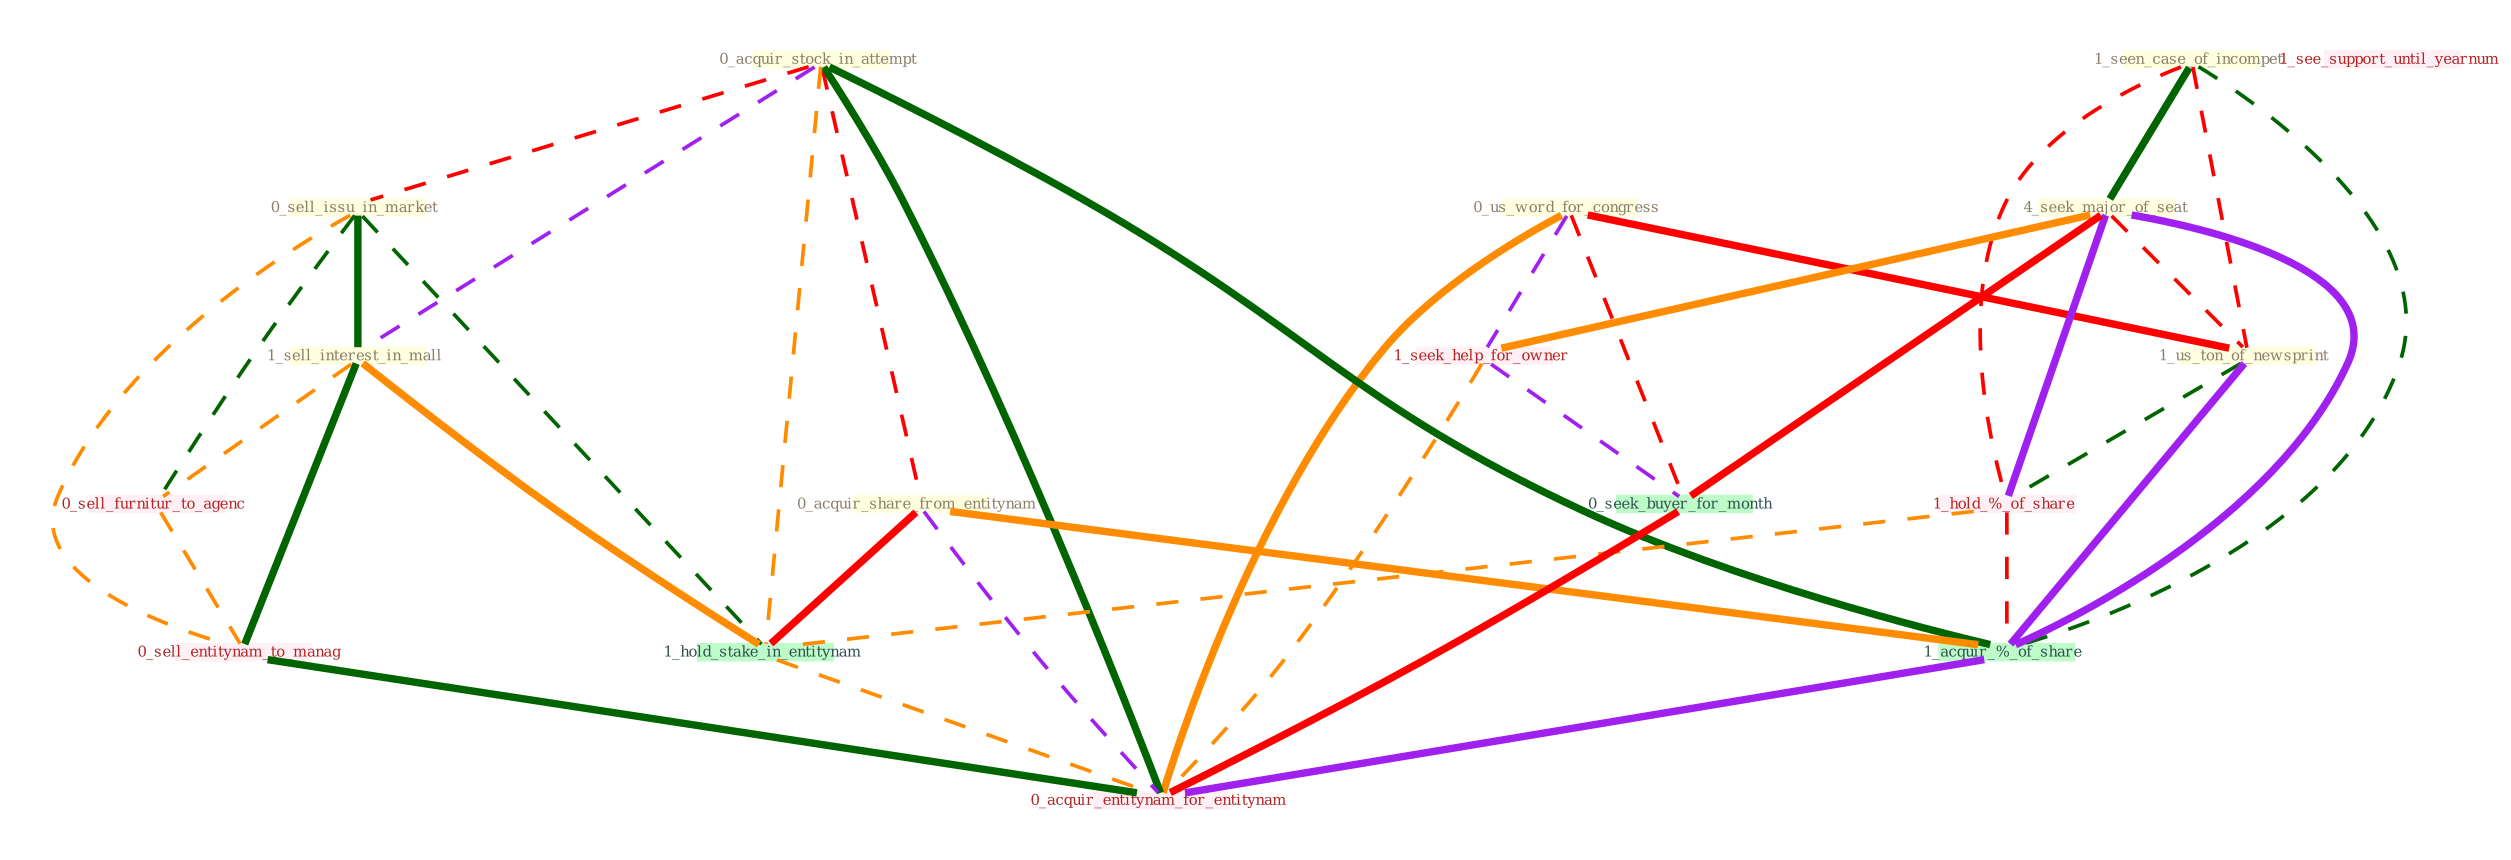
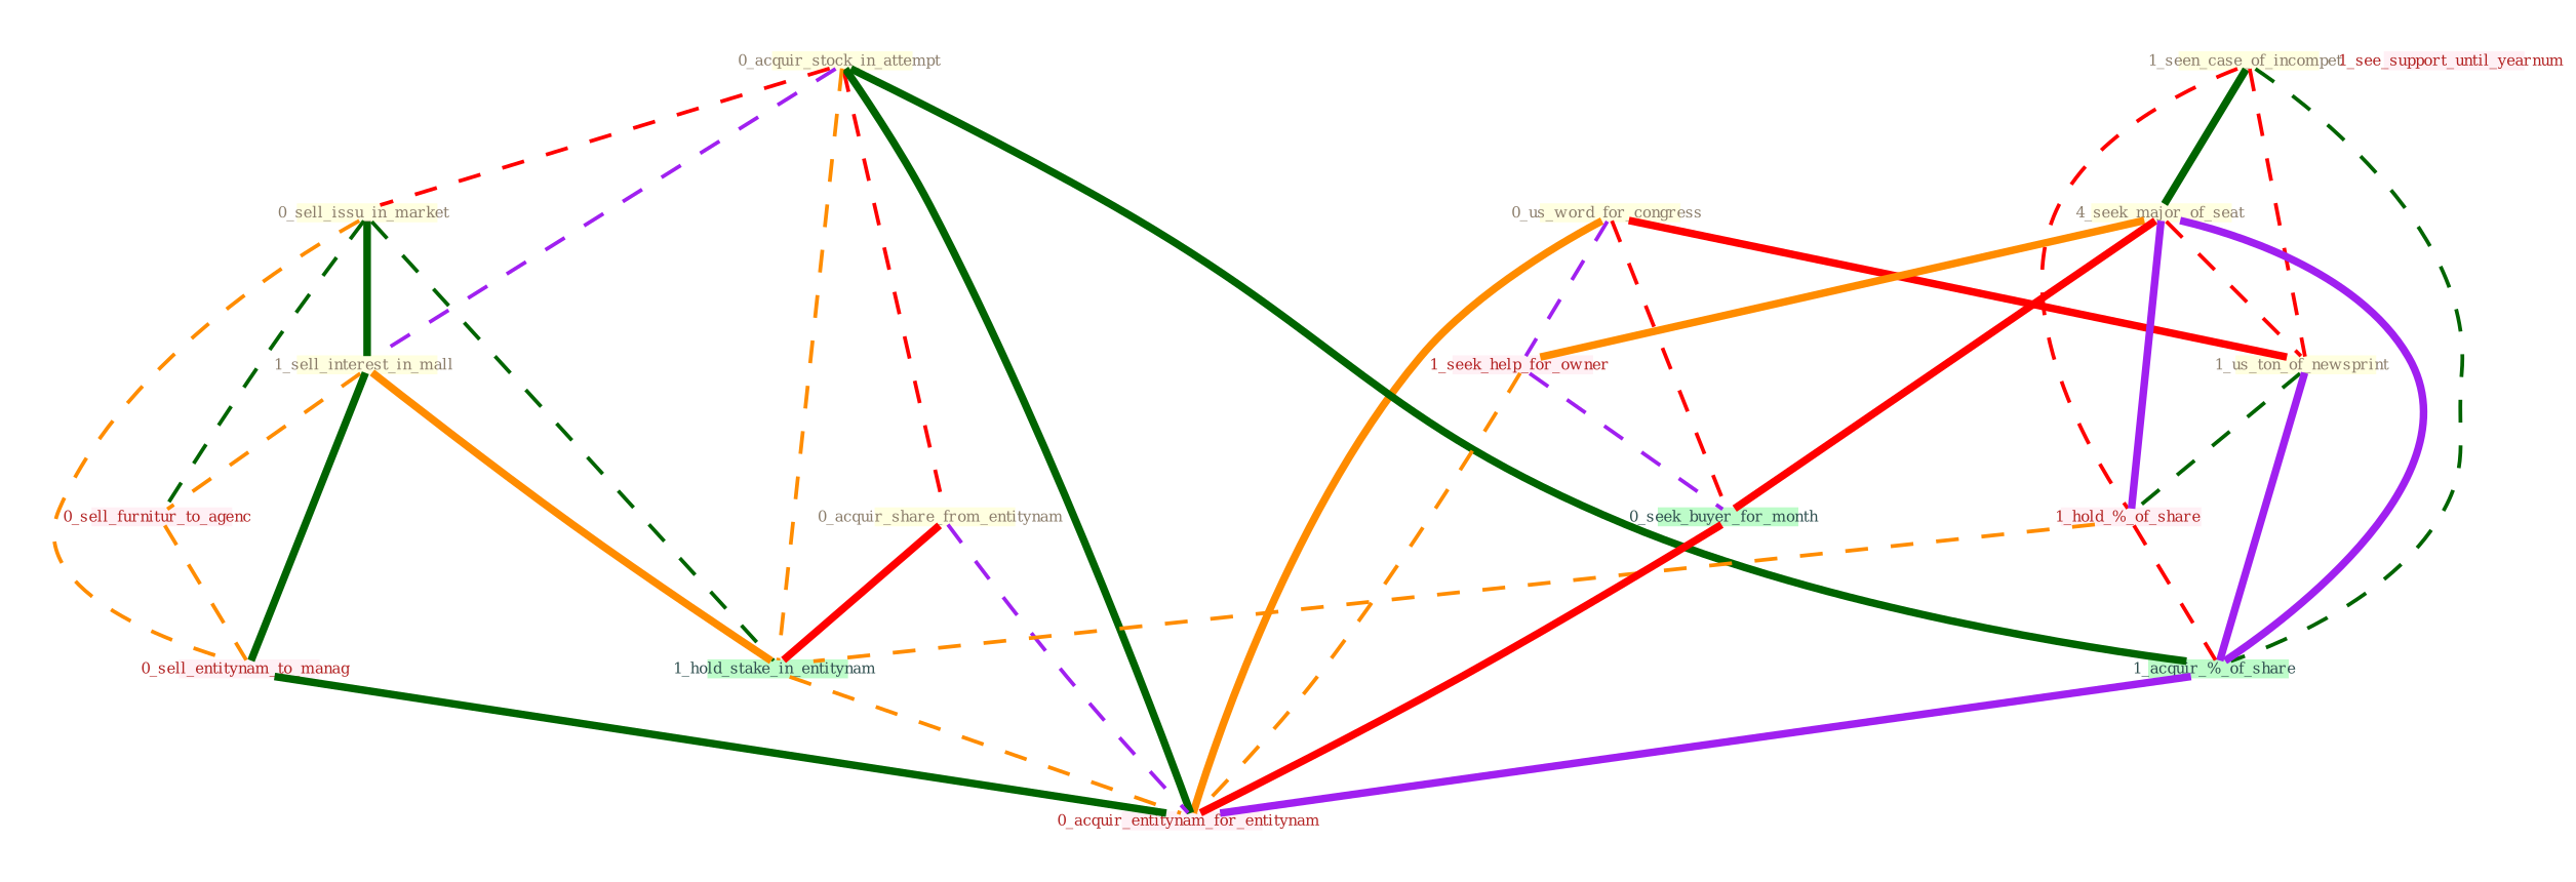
  graph {
    node [color="#ffffe0" fixedsize=true fontcolor="#8b7d6b" fontsize=4 shape=polygon style=filled]
    edge [color=red style=dashed w=1]
    "0_us_word_for_congress " [height=.06 width=.5]
    "0_acquir_stock_in_attempt " [height=.06 width=.5]
    "1_seen_case_of_incompet " [height=.06 width=.5]
    "0_acquir_share_from_entitynam " [height=.06 width=.5]
    n5 [height=.06 label="4_seek_major_of_seat" width=.5]
    "1_us_ton_of_newsprint " [height=.06 width=.5]
    "0_sell_issu_in_market " [height=.06 width=.5]
    "1_sell_interest_in_mall " [height=.06 width=.5]
    "1_hold_%_of_share " [color="#fff0f5" fontcolor="#b22222" height=.06 width=.5]
    "1_seek_help_for_owner " [color="#fff0f5" fontcolor="#b22222" height=.06 width=.5]
    "1_see_support_until_yearnum " [color="#fff0f5" fontcolor="#b22222" height=.06 width=.5]
    "0_sell_furnitur_to_agenc " [color="#fff0f5" fontcolor="#b22222" height=.06 width=.5]
    "0_sell_entitynam_to_manag " [color="#fff0f5" fontcolor="#b22222" height=.06 width=.5]
    "0_acquir_entitynam_for_entitynam " [color="#fff0f5" fontcolor="#b22222" height=.06 width=.5]
    "0_seek_buyer_for_month " [color="#BDFCC9" fontcolor="#2f4f4f" height=.06 width=.5]
    "1_hold_stake_in_entitynam " [color="#BDFCC9" fontcolor="#2f4f4f" height=.06 width=.5]
    "1_acquir_%_of_share " [color="#BDFCC9" fontcolor="#2f4f4f" height=.06 width=.5]
    subgraph sub_1 {
      "0_us_word_for_congress "
      "0_acquir_stock_in_attempt "
      "1_seen_case_of_incompet "
      "0_acquir_share_from_entitynam "
      n5
      "1_us_ton_of_newsprint "
      "0_sell_issu_in_market "
      "1_sell_interest_in_mall "
    }
    subgraph sub_2 {
      "1_hold_%_of_share "
      "1_seek_help_for_owner "
      "1_see_support_until_yearnum "
      "0_sell_furnitur_to_agenc "
      "0_sell_entitynam_to_manag "
      "0_acquir_entitynam_for_entitynam "
    }
    "0_us_word_for_congress " -- "1_us_ton_of_newsprint " [style=bold]
    "0_us_word_for_congress " -- "1_seek_help_for_owner " [color=purple]
    "0_us_word_for_congress " -- "0_acquir_entitynam_for_entitynam " [color=darkorange style=bold]
    "0_us_word_for_congress " -- "0_seek_buyer_for_month "
    "0_acquir_stock_in_attempt " -- "0_acquir_share_from_entitynam "
    "0_acquir_stock_in_attempt " -- "0_sell_issu_in_market "
    "0_acquir_stock_in_attempt " -- "1_sell_interest_in_mall " [color=purple]
    "0_acquir_stock_in_attempt " -- "0_acquir_entitynam_for_entitynam " [color=darkgreen style=bold]
    "0_acquir_stock_in_attempt " -- "1_hold_stake_in_entitynam " [color=darkorange]
    "0_acquir_stock_in_attempt " -- "1_acquir_%_of_share " [color=darkgreen style=bold]
    "1_seen_case_of_incompet " -- n5 [color=darkgreen style=bold]
    "1_seen_case_of_incompet " -- "1_us_ton_of_newsprint "
    "1_seen_case_of_incompet " -- "1_hold_%_of_share "
    "1_seen_case_of_incompet " -- "1_acquir_%_of_share " [color=darkgreen]
    "0_acquir_share_from_entitynam " -- "0_acquir_entitynam_for_entitynam " [color=purple w=2]
    "0_acquir_share_from_entitynam " -- "1_hold_stake_in_entitynam " [style=bold]
-   "0_acquir_share_from_entitynam " -- "1_acquir_%_of_share " [color=darkorange style=bold]
    n5 -- "1_us_ton_of_newsprint "
    n5 -- "1_hold_%_of_share " [color=purple style=bold]
    n5 -- "1_seek_help_for_owner " [color=darkorange style=bold]
    n5 -- "0_seek_buyer_for_month " [style=bold]
    n5 -- "1_acquir_%_of_share " [color=purple style=bold]
    "1_us_ton_of_newsprint " -- "1_hold_%_of_share " [color=darkgreen]
    "1_us_ton_of_newsprint " -- "1_acquir_%_of_share " [color=purple style=bold]
    "0_sell_issu_in_market " -- "1_sell_interest_in_mall " [color=darkgreen style=bold w=2]
    "0_sell_issu_in_market " -- "0_sell_furnitur_to_agenc " [color=darkgreen]
    "0_sell_issu_in_market " -- "0_sell_entitynam_to_manag " [color=darkorange]
    "0_sell_issu_in_market " -- "1_hold_stake_in_entitynam " [color=darkgreen]
    "1_sell_interest_in_mall " -- "0_sell_furnitur_to_agenc " [color=darkorange]
    "1_sell_interest_in_mall " -- "0_sell_entitynam_to_manag " [color=darkgreen style=bold]
    "1_sell_interest_in_mall " -- "1_hold_stake_in_entitynam " [color=darkorange style=bold]
    "1_hold_%_of_share " -- "1_hold_stake_in_entitynam " [color=darkorange]
    "1_hold_%_of_share " -- "1_acquir_%_of_share " [w=3]
    "1_seek_help_for_owner " -- "0_acquir_entitynam_for_entitynam " [color=darkorange]
    "1_seek_help_for_owner " -- "0_seek_buyer_for_month " [color=purple w=2]
    "0_sell_furnitur_to_agenc " -- "0_sell_entitynam_to_manag " [color=darkorange w=2]
    "0_sell_entitynam_to_manag " -- "0_acquir_entitynam_for_entitynam " [color=darkgreen style=bold]
    "0_seek_buyer_for_month " -- "0_acquir_entitynam_for_entitynam " [style=bold]
    "1_hold_stake_in_entitynam " -- "0_acquir_entitynam_for_entitynam " [color=darkorange]
    "1_acquir_%_of_share " -- "0_acquir_entitynam_for_entitynam " [color=purple style=bold]
  }
